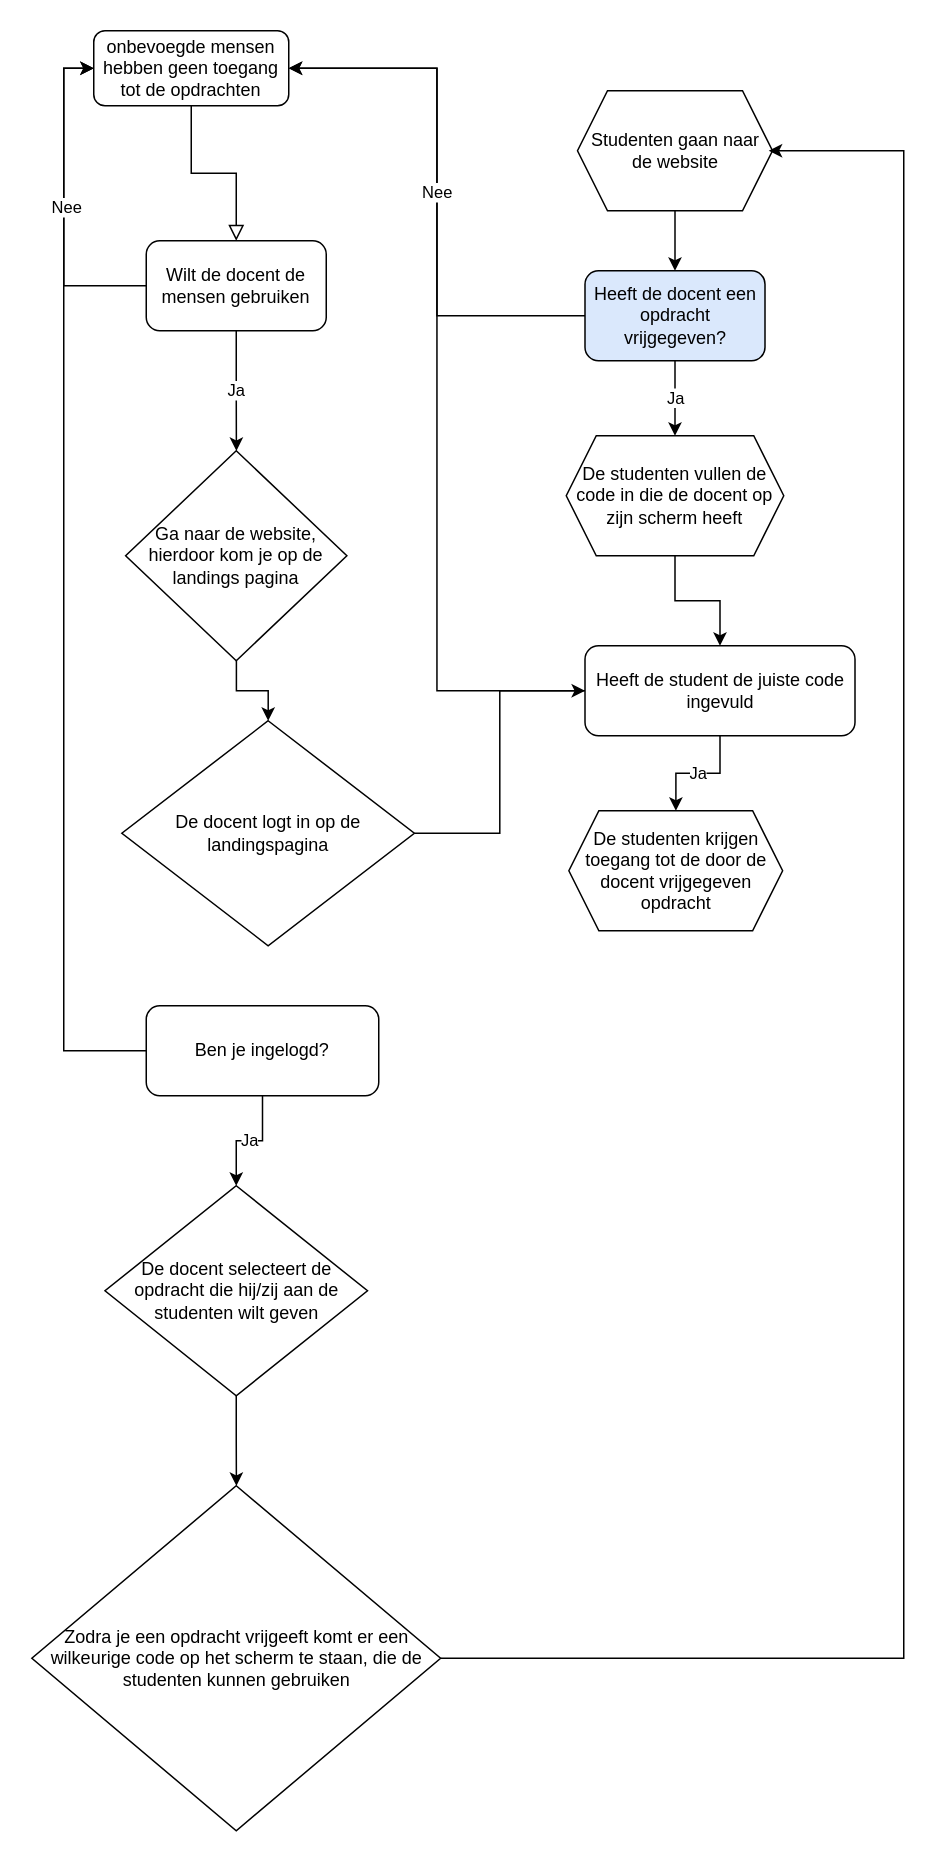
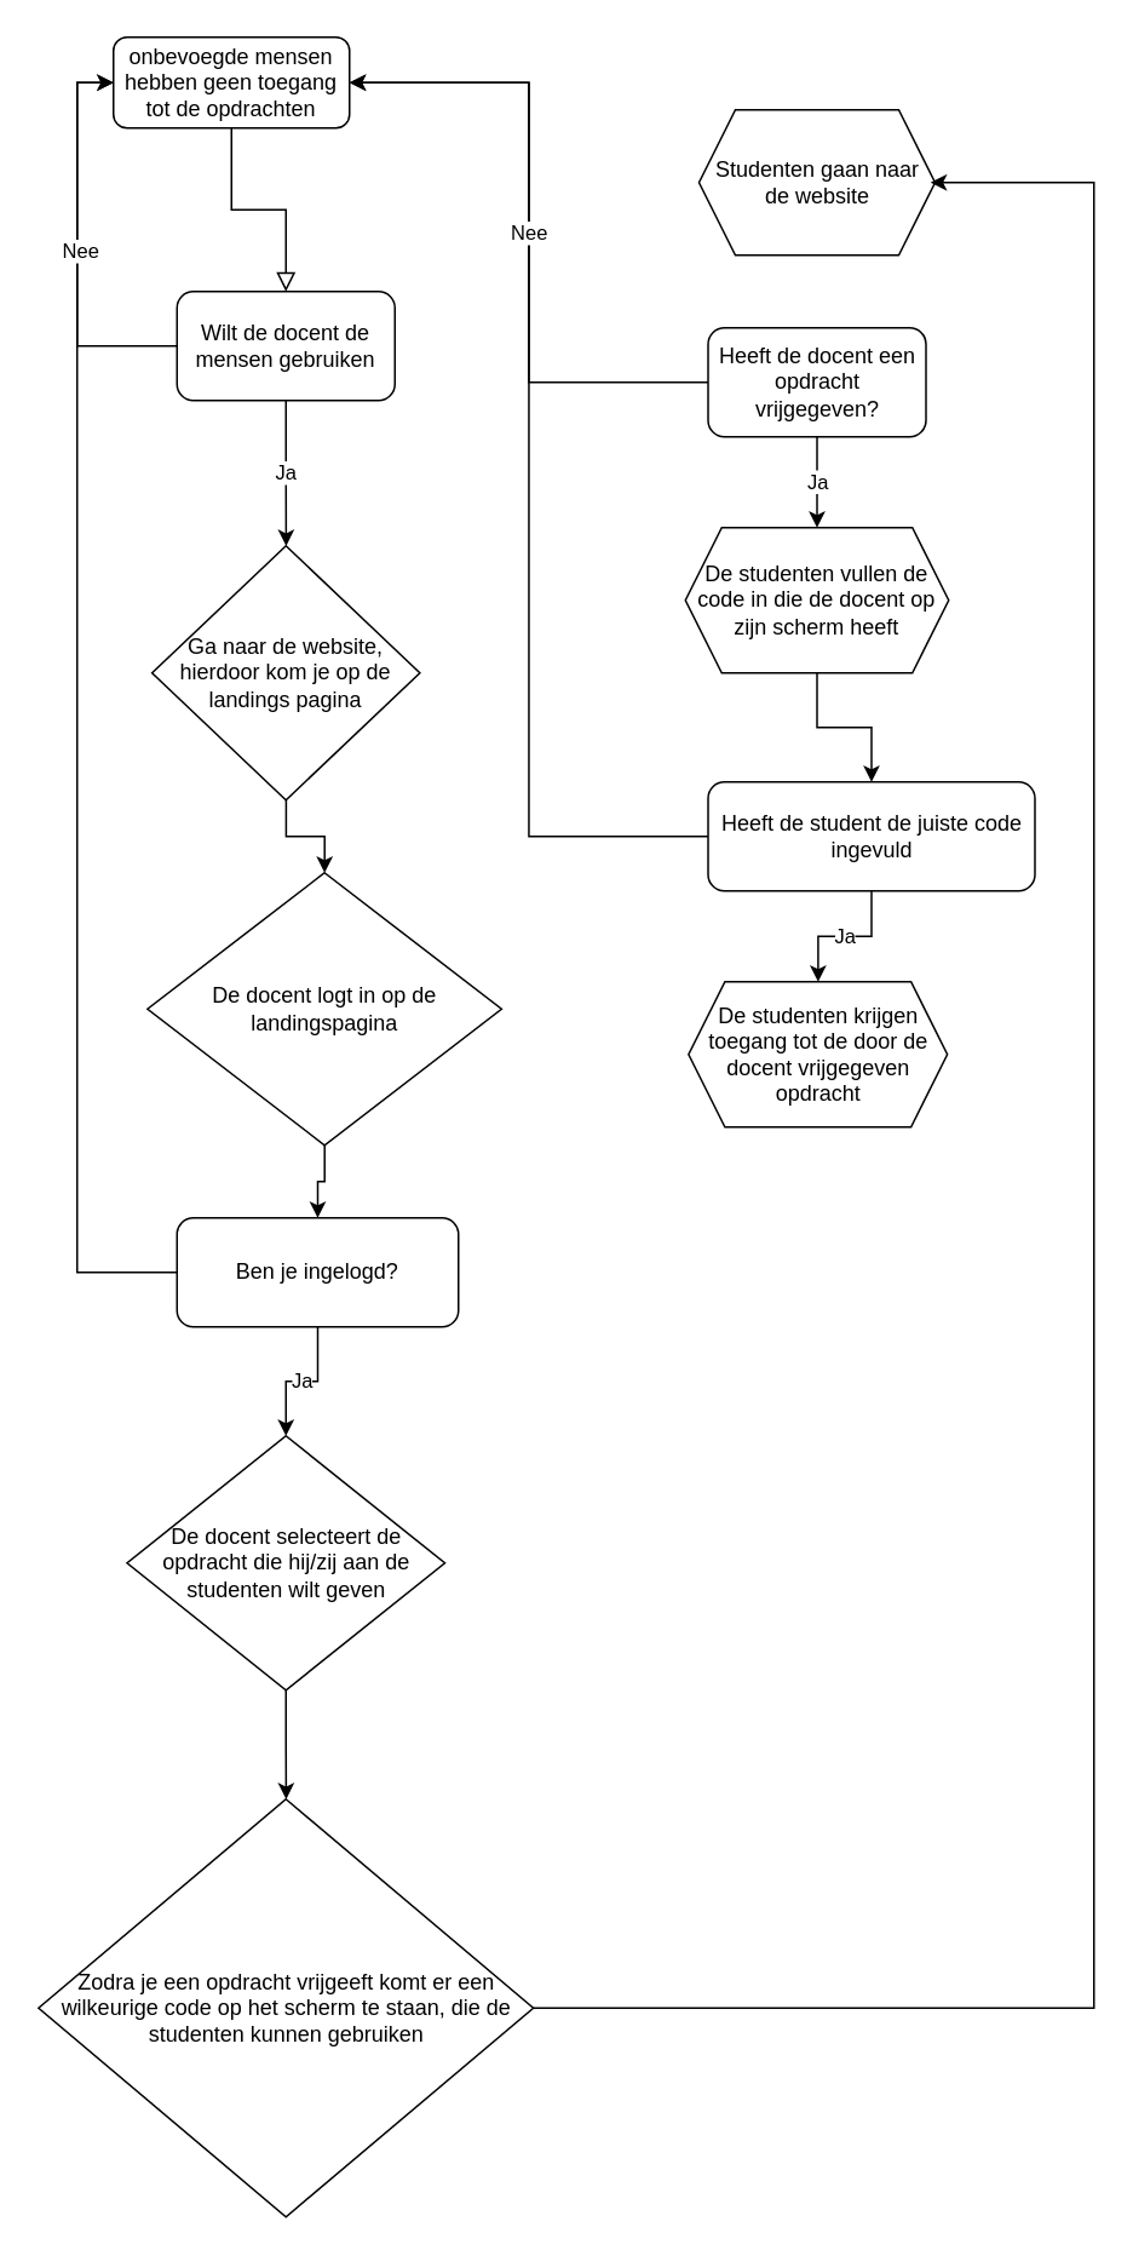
  <mxCell id="0" />
  <mxCell id="1" parent="0" />
  <mxCell id="2" value="" style="rounded=0;html=1;jettySize=auto;orthogonalLoop=1;fontSize=11;endArrow=block;endFill=0;endSize=8;strokeWidth=1;shadow=0;labelBackgroundColor=none;edgeStyle=orthogonalEdgeStyle;entryX=0.5;entryY=0;entryDx=0;entryDy=0;" parent="1" source="3" target="24" edge="1"><mxGeometry relative="1" as="geometry"><mxPoint x="162" y="110" as="targetPoint" /></mxGeometry></mxCell>
  <mxCell id="3" value="onbevoegde mensen hebben geen toegang tot de opdrachten" style="rounded=1;whiteSpace=wrap;html=1;fontSize=12;glass=0;strokeWidth=1;shadow=0;" parent="1" vertex="1"><mxGeometry x="62" y="20" width="130" height="50" as="geometry" /></mxCell>
  <mxCell id="4" style="edgeStyle=orthogonalEdgeStyle;rounded=0;orthogonalLoop=1;jettySize=auto;html=1;" edge="1" parent="1" source="5" target="7"><mxGeometry relative="1" as="geometry" /></mxCell>
  <mxCell id="5" value="Ga naar de website, hierdoor kom je op de landings pagina" style="rhombus;whiteSpace=wrap;html=1;" vertex="1" parent="1"><mxGeometry x="83.25" y="300" width="147.5" height="140" as="geometry" /></mxCell>
- <mxCell id="6" style="edgeStyle=orthogonalEdgeStyle;rounded=0;orthogonalLoop=1;jettySize=auto;html=1;" edge="1" parent="1" source="7" target="21"><mxGeometry relative="1" as="geometry" /></mxCell>
+ <mxCell id="6" style="edgeStyle=orthogonalEdgeStyle;rounded=0;orthogonalLoop=1;jettySize=auto;html=1;" edge="1" parent="1" source="7" target="27"><mxGeometry relative="1" as="geometry" /></mxCell>
  <mxCell id="7" value="De docent logt in op de landingspagina" style="rhombus;whiteSpace=wrap;html=1;" vertex="1" parent="1"><mxGeometry x="80.75" y="480" width="195" height="150" as="geometry" /></mxCell>
  <mxCell id="8" style="edgeStyle=orthogonalEdgeStyle;rounded=0;orthogonalLoop=1;jettySize=auto;html=1;" edge="1" parent="1" source="9" target="13"><mxGeometry relative="1" as="geometry" /></mxCell>
  <mxCell id="9" value="De docent selecteert de opdracht die hij/zij aan de studenten wilt geven" style="rhombus;whiteSpace=wrap;html=1;" vertex="1" parent="1"><mxGeometry x="69.5" y="790" width="175" height="140" as="geometry" /></mxCell>
- <mxCell id="10" style="edgeStyle=orthogonalEdgeStyle;rounded=0;orthogonalLoop=1;jettySize=auto;html=1;" edge="1" parent="1" source="11" target="18"><mxGeometry relative="1" as="geometry" /></mxCell>
  <mxCell id="11" value="Studenten gaan naar de website" style="shape=hexagon;perimeter=hexagonPerimeter2;whiteSpace=wrap;html=1;fixedSize=1;" vertex="1" parent="1"><mxGeometry x="384.5" y="60" width="130" height="80" as="geometry" /></mxCell>
  <mxCell id="12" style="edgeStyle=orthogonalEdgeStyle;rounded=0;orthogonalLoop=1;jettySize=auto;html=1;" edge="1" parent="1" source="13"><mxGeometry relative="1" as="geometry"><mxPoint x="512" y="100" as="targetPoint" /><Array as="points"><mxPoint x="602" y="1105" /><mxPoint x="602" y="100" /></Array></mxGeometry></mxCell>
  <mxCell id="13" value="Zodra je een opdracht vrijgeeft komt er een wilkeurige code op het scherm te staan, die de studenten kunnen gebruiken" style="rhombus;whiteSpace=wrap;html=1;" vertex="1" parent="1"><mxGeometry x="20.75" y="990" width="272.5" height="230" as="geometry" /></mxCell>
  <mxCell id="14" style="edgeStyle=orthogonalEdgeStyle;rounded=0;orthogonalLoop=1;jettySize=auto;html=1;" edge="1" parent="1" source="15" target="21"><mxGeometry relative="1" as="geometry" /></mxCell>
  <mxCell id="15" value="De studenten vullen de code in die de docent op zijn scherm heeft" style="shape=hexagon;perimeter=hexagonPerimeter2;whiteSpace=wrap;html=1;fixedSize=1;" vertex="1" parent="1"><mxGeometry x="377" y="290" width="145" height="80" as="geometry" /></mxCell>
  <mxCell id="16" value="De studenten krijgen toegang tot de door de docent vrijgegeven opdracht" style="shape=hexagon;perimeter=hexagonPerimeter2;whiteSpace=wrap;html=1;fixedSize=1;" vertex="1" parent="1"><mxGeometry x="378.75" y="540" width="142.5" height="80" as="geometry" /></mxCell>
  <mxCell id="17" value="Ja" style="edgeStyle=orthogonalEdgeStyle;rounded=0;orthogonalLoop=1;jettySize=auto;html=1;" edge="1" parent="1" source="18" target="15"><mxGeometry relative="1" as="geometry" /></mxCell>
- <mxCell id="18" value="Heeft de docent een opdracht vrijgegeven?" style="rounded=1;whiteSpace=wrap;html=1;fillColor=#dae8fc;" vertex="1" parent="1"><mxGeometry x="389.5" y="180" width="120" height="60" as="geometry" /></mxCell>
+ <mxCell id="18" value="Heeft de docent een opdracht vrijgegeven?" style="rounded=1;whiteSpace=wrap;html=1;" vertex="1" parent="1"><mxGeometry x="389.5" y="180" width="120" height="60" as="geometry" /></mxCell>
  <mxCell id="19" value="Ja" style="edgeStyle=orthogonalEdgeStyle;rounded=0;orthogonalLoop=1;jettySize=auto;html=1;" edge="1" parent="1" source="21" target="16"><mxGeometry relative="1" as="geometry" /></mxCell>
  <mxCell id="20" style="edgeStyle=orthogonalEdgeStyle;rounded=0;orthogonalLoop=1;jettySize=auto;html=1;entryX=1;entryY=0.5;entryDx=0;entryDy=0;" edge="1" parent="1" source="21" target="3"><mxGeometry relative="1" as="geometry" /></mxCell>
  <mxCell id="21" value="Heeft de student de juiste code ingevuld" style="rounded=1;whiteSpace=wrap;html=1;" vertex="1" parent="1"><mxGeometry x="389.5" y="430" width="180" height="60" as="geometry" /></mxCell>
  <mxCell id="22" value="Nee" style="edgeStyle=orthogonalEdgeStyle;rounded=0;orthogonalLoop=1;jettySize=auto;html=1;entryX=1;entryY=0.5;entryDx=0;entryDy=0;" edge="1" parent="1" source="18" target="3"><mxGeometry relative="1" as="geometry" /></mxCell>
  <mxCell id="23" value="Ja" style="edgeStyle=orthogonalEdgeStyle;rounded=0;orthogonalLoop=1;jettySize=auto;html=1;" edge="1" parent="1" source="24" target="5"><mxGeometry relative="1" as="geometry" /></mxCell>
  <mxCell id="24" value="Wilt de docent de mensen gebruiken" style="rounded=1;whiteSpace=wrap;html=1;" vertex="1" parent="1"><mxGeometry x="97" y="160" width="120" height="60" as="geometry" /></mxCell>
  <mxCell id="25" value="Ja" style="edgeStyle=orthogonalEdgeStyle;rounded=0;orthogonalLoop=1;jettySize=auto;html=1;" edge="1" parent="1" source="27" target="9"><mxGeometry relative="1" as="geometry" /></mxCell>
  <mxCell id="26" style="edgeStyle=orthogonalEdgeStyle;rounded=0;orthogonalLoop=1;jettySize=auto;html=1;entryX=0;entryY=0.5;entryDx=0;entryDy=0;" edge="1" parent="1" source="27" target="3"><mxGeometry relative="1" as="geometry"><Array as="points"><mxPoint x="42" y="700" /><mxPoint x="42" y="45" /></Array></mxGeometry></mxCell>
  <mxCell id="27" value="Ben je ingelogd?" style="rounded=1;whiteSpace=wrap;html=1;" vertex="1" parent="1"><mxGeometry x="97" y="670" width="155" height="60" as="geometry" /></mxCell>
  <mxCell id="28" style="edgeStyle=orthogonalEdgeStyle;rounded=0;orthogonalLoop=1;jettySize=auto;html=1;entryX=0;entryY=0.5;entryDx=0;entryDy=0;exitX=0;exitY=0.5;exitDx=0;exitDy=0;" edge="1" parent="1" source="24" target="3"><mxGeometry relative="1" as="geometry"><mxPoint x="72" y="195" as="sourcePoint" /><Array as="points"><mxPoint x="42" y="190" /><mxPoint x="42" y="45" /></Array></mxGeometry></mxCell>
  <mxCell id="29" value="Nee" style="edgeLabel;html=1;align=center;verticalAlign=middle;resizable=0;points=[];" vertex="1" connectable="0" parent="28"><mxGeometry x="-0.008" y="-1" relative="1" as="geometry"><mxPoint y="1" as="offset" /></mxGeometry></mxCell>
